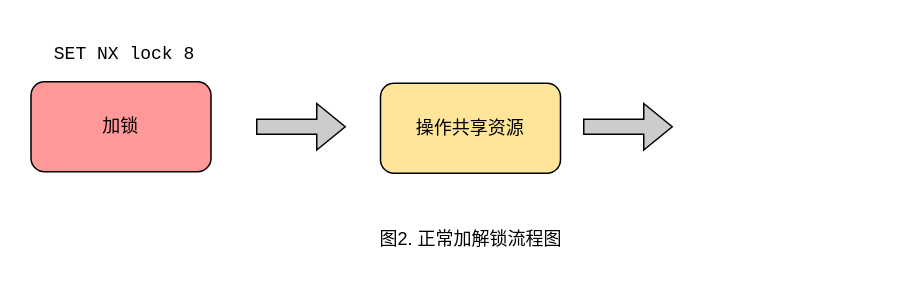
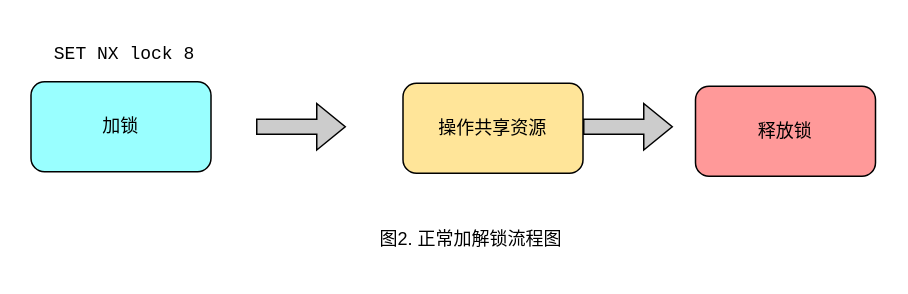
  <mxCell id="0" />
  <mxCell id="1" parent="0" />
- <mxCell id="2" value="加锁" style="rounded=1;whiteSpace=wrap;html=1;fillColor=#ff9999;" vertex="1" parent="1"><mxGeometry x="20" y="54" width="120" height="60" as="geometry" /></mxCell>
+ <mxCell id="2" value="加锁" style="rounded=1;whiteSpace=wrap;html=1;fillColor=#99FFFF;" vertex="1" parent="1"><mxGeometry x="20" y="54" width="120" height="60" as="geometry" /></mxCell>
  <mxCell id="3" value="" style="shape=flexArrow;endArrow=classic;html=1;rounded=0;fillColor=#CCCCCC;" edge="1" parent="1"><mxGeometry width="50" height="50" relative="1" as="geometry"><mxPoint x="170" y="84" as="sourcePoint" /><mxPoint x="230" y="84" as="targetPoint" /></mxGeometry></mxCell>
- <mxCell id="4" value="操作共享资源" style="rounded=1;whiteSpace=wrap;html=1;fillColor=#FFE599;" vertex="1" parent="1"><mxGeometry x="253" y="55" width="120" height="60" as="geometry" /></mxCell>
+ <mxCell id="4" value="操作共享资源" style="rounded=1;whiteSpace=wrap;html=1;fillColor=#FFE599;" vertex="1" parent="1"><mxGeometry x="268" y="55" width="120" height="60" as="geometry" /></mxCell>
+ <mxCell id="5" value="释放锁" style="rounded=1;whiteSpace=wrap;html=1;fillColor=#FF9999;" vertex="1" parent="1"><mxGeometry x="463" y="57" width="120" height="60" as="geometry" /></mxCell>
  <mxCell id="6" value="" style="shape=flexArrow;endArrow=classic;html=1;rounded=0;fillColor=#CCCCCC;" edge="1" parent="1"><mxGeometry width="50" height="50" relative="1" as="geometry"><mxPoint x="388" y="84" as="sourcePoint" /><mxPoint x="448" y="84" as="targetPoint" /></mxGeometry></mxCell>
  <mxCell id="7" value="&lt;div style=&quot;font-family: Menlo, Monaco, &amp;quot;Courier New&amp;quot;, monospace; line-height: 18px;&quot;&gt;&lt;span style=&quot;background-color: rgb(255, 255, 255);&quot;&gt;SET NX lock 8&lt;/span&gt;&lt;/div&gt;" style="text;html=1;align=center;verticalAlign=middle;resizable=0;points=[];autosize=1;strokeColor=none;fillColor=none;" vertex="1" parent="1"><mxGeometry x="22" y="20" width="120" height="30" as="geometry" /></mxCell>
  <mxCell id="8" value="&lt;font color=&quot;#000000&quot;&gt;图2. 正常加解锁流程图&lt;/font&gt;" style="text;html=1;align=center;verticalAlign=middle;resizable=0;points=[];autosize=1;strokeColor=none;fillColor=none;fontColor=#FF6666;" vertex="1" parent="1"><mxGeometry x="243" y="144" width="140" height="30" as="geometry" /></mxCell>
